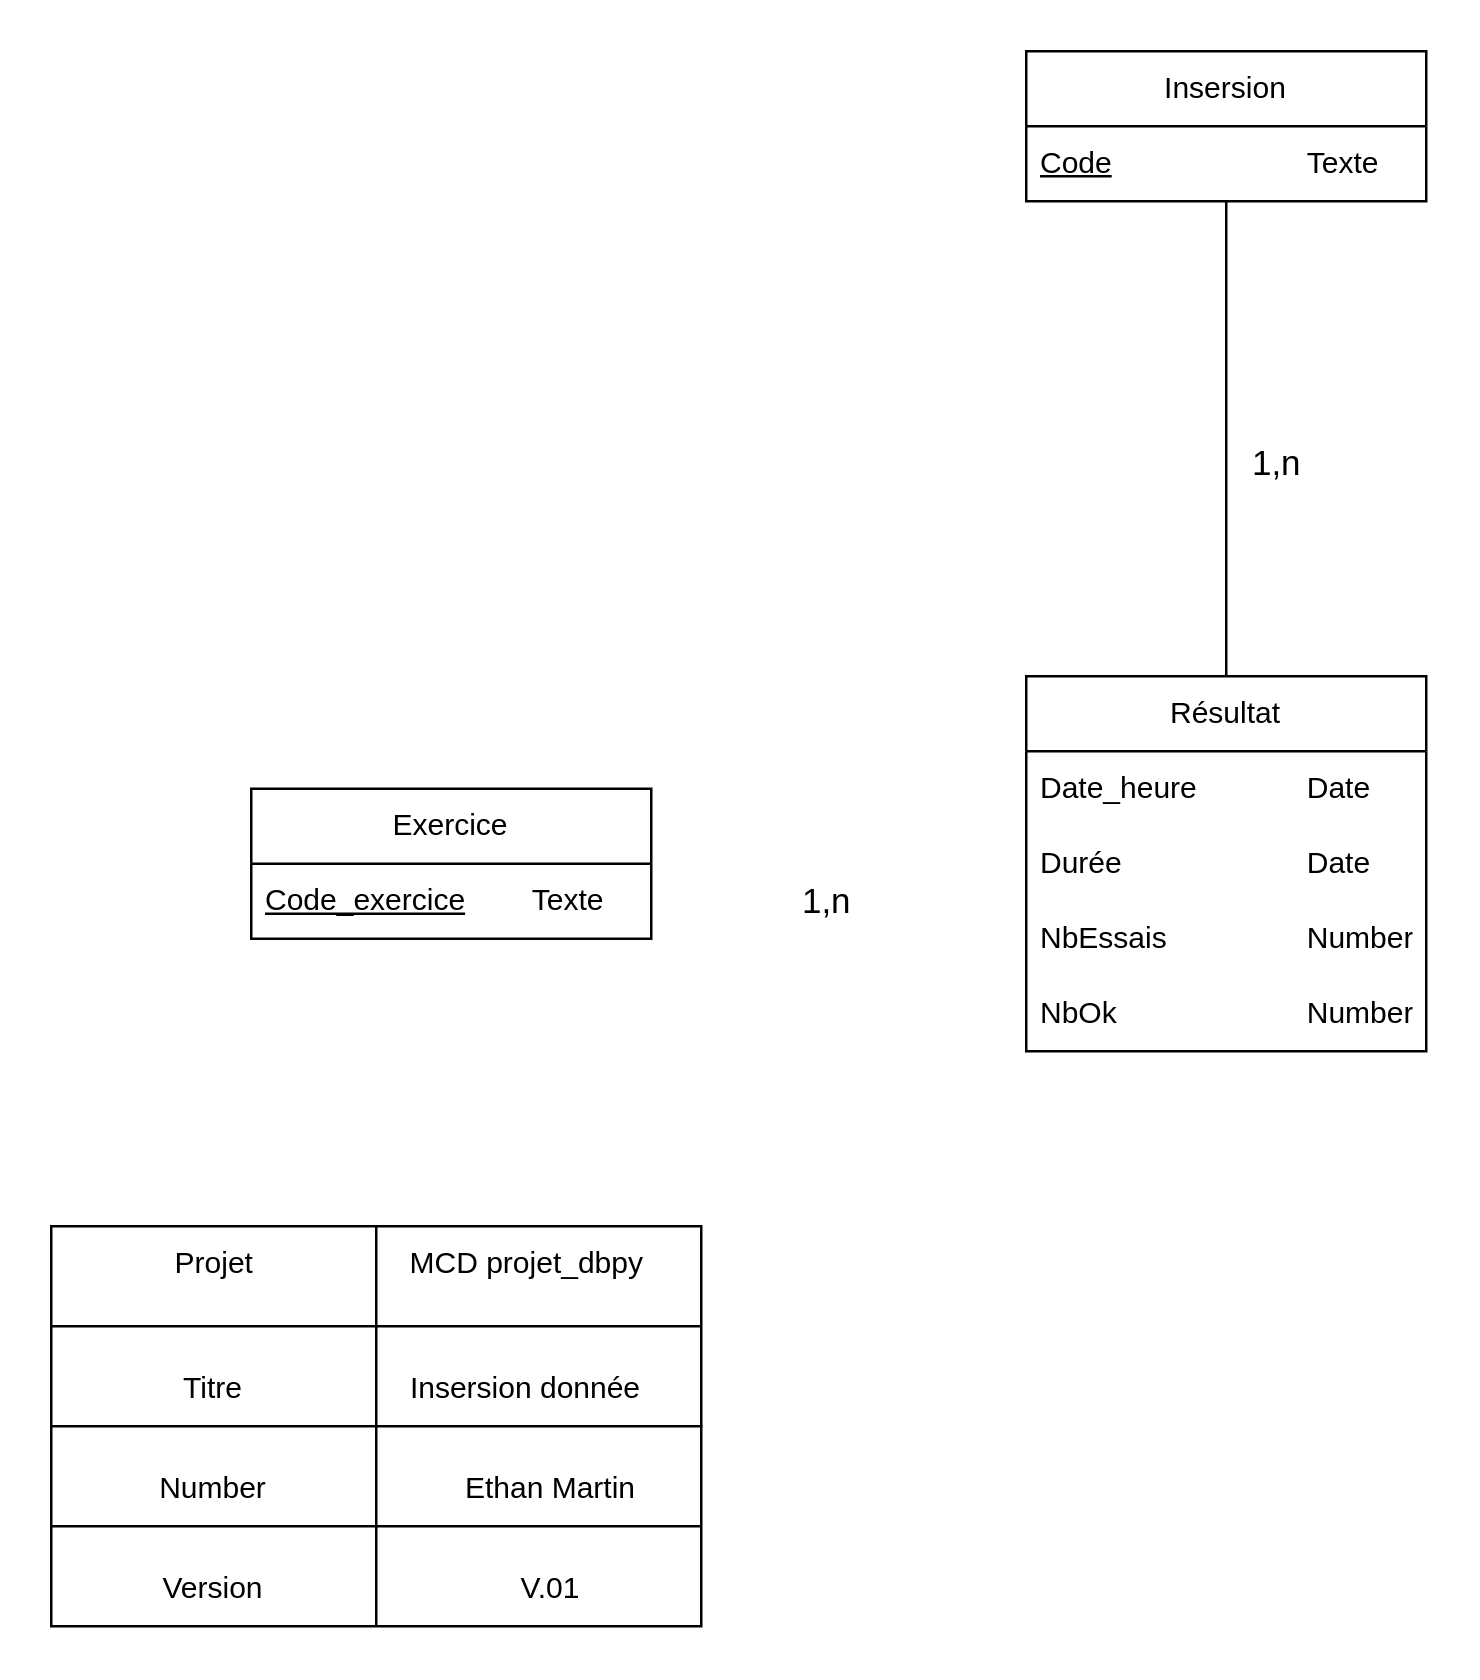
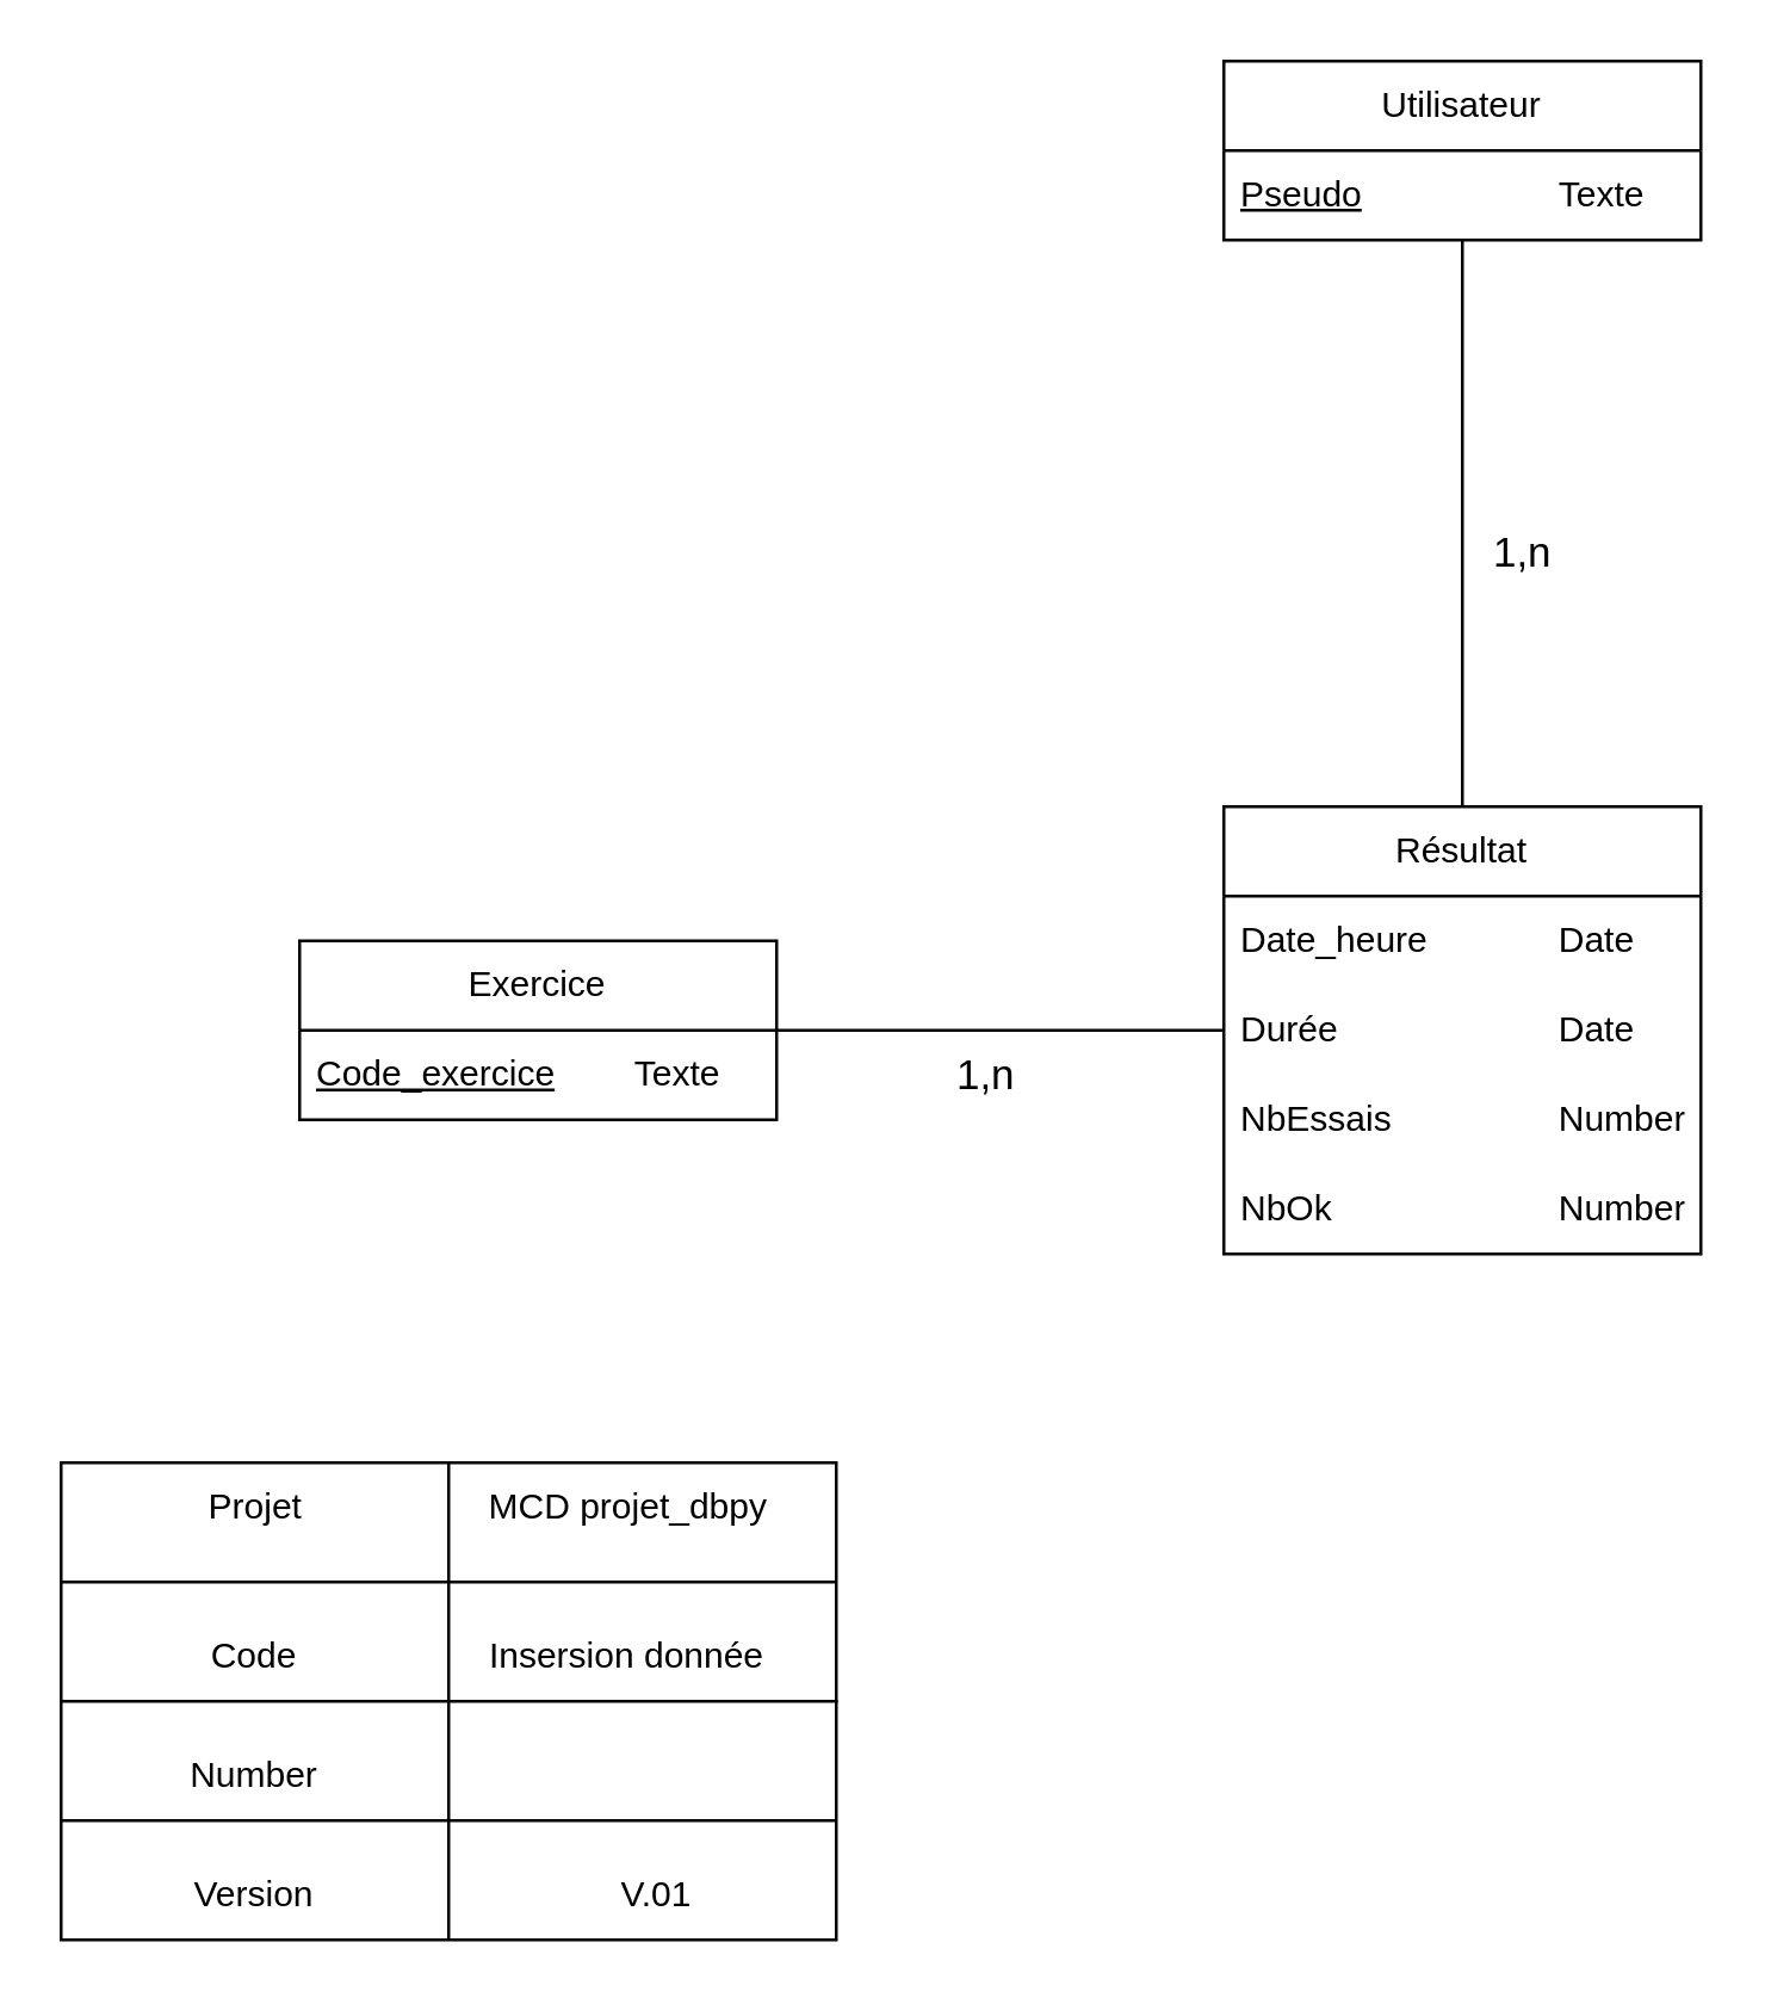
  <mxCell id="0" />
  <mxCell id="1" parent="0" />
  <mxCell id="2" style="edgeStyle=orthogonalEdgeStyle;rounded=0;orthogonalLoop=1;jettySize=auto;html=1;exitX=0.5;exitY=1;exitDx=0;exitDy=0;entryX=0.5;entryY=0;entryDx=0;entryDy=0;exitPerimeter=0;endArrow=none;endFill=0;" parent="1" source="4" target="8" edge="1"><mxGeometry relative="1" as="geometry" /></mxCell>
- <mxCell id="3" value="Insersion" style="swimlane;fontStyle=0;childLayout=stackLayout;horizontal=1;startSize=30;horizontalStack=0;resizeParent=1;resizeParentMax=0;resizeLast=0;collapsible=1;marginBottom=0;whiteSpace=wrap;html=1;" parent="1" vertex="1"><mxGeometry x="410" y="20" width="160" height="60" as="geometry"><mxRectangle x="40" y="50" width="90" height="30" as="alternateBounds" /></mxGeometry></mxCell>
- <mxCell id="4" value="&lt;u&gt;Code&lt;/u&gt;&lt;span style=&quot;text-decoration-line: underline; white-space: pre;&quot;&gt;&#09;&lt;/span&gt;&lt;span style=&quot;text-decoration-line: underline; white-space: pre;&quot;&gt;&#09;&lt;/span&gt;&lt;span style=&quot;text-decoration-line: underline; white-space: pre;&quot;&gt;&#09;&lt;/span&gt;Texte" style="text;strokeColor=none;fillColor=none;align=left;verticalAlign=middle;spacingLeft=4;spacingRight=4;overflow=hidden;points=[[0,0.5],[1,0.5]];portConstraint=eastwest;rotatable=0;whiteSpace=wrap;html=1;" parent="3" vertex="1"><mxGeometry y="30" width="160" height="30" as="geometry" /></mxCell>
+ <mxCell id="3" value="Utilisateur" style="swimlane;fontStyle=0;childLayout=stackLayout;horizontal=1;startSize=30;horizontalStack=0;resizeParent=1;resizeParentMax=0;resizeLast=0;collapsible=1;marginBottom=0;whiteSpace=wrap;html=1;" parent="1" vertex="1"><mxGeometry x="410" y="20" width="160" height="60" as="geometry"><mxRectangle x="40" y="50" width="90" height="30" as="alternateBounds" /></mxGeometry></mxCell>
+ <mxCell id="4" value="&lt;u&gt;Pseudo&lt;/u&gt;&lt;span style=&quot;text-decoration-line: underline; white-space: pre;&quot;&gt;&#09;&lt;/span&gt;&lt;span style=&quot;text-decoration-line: underline; white-space: pre;&quot;&gt;&#09;&lt;/span&gt;&lt;span style=&quot;text-decoration-line: underline; white-space: pre;&quot;&gt;&#09;&lt;/span&gt;Texte" style="text;strokeColor=none;fillColor=none;align=left;verticalAlign=middle;spacingLeft=4;spacingRight=4;overflow=hidden;points=[[0,0.5],[1,0.5]];portConstraint=eastwest;rotatable=0;whiteSpace=wrap;html=1;" parent="3" vertex="1"><mxGeometry y="30" width="160" height="30" as="geometry" /></mxCell>
+ <mxCell id="5" style="edgeStyle=orthogonalEdgeStyle;rounded=0;orthogonalLoop=1;jettySize=auto;html=1;exitX=1;exitY=0.5;exitDx=0;exitDy=0;entryX=0;entryY=0.5;entryDx=0;entryDy=0;endArrow=none;endFill=0;" parent="1" source="6" target="10" edge="1"><mxGeometry relative="1" as="geometry" /></mxCell>
  <mxCell id="6" value="Exercice" style="swimlane;fontStyle=0;childLayout=stackLayout;horizontal=1;startSize=30;horizontalStack=0;resizeParent=1;resizeParentMax=0;resizeLast=0;collapsible=1;marginBottom=0;whiteSpace=wrap;html=1;" parent="1" vertex="1"><mxGeometry x="100" y="315" width="160" height="60" as="geometry" /></mxCell>
  <mxCell id="7" value="&lt;u&gt;Code_exercice&lt;/u&gt;&lt;span style=&quot;text-decoration-line: underline; white-space: pre;&quot;&gt;&#09;&lt;/span&gt;Texte" style="text;strokeColor=none;fillColor=none;align=left;verticalAlign=middle;spacingLeft=4;spacingRight=4;overflow=hidden;points=[[0,0.5],[1,0.5]];portConstraint=eastwest;rotatable=0;whiteSpace=wrap;html=1;" parent="6" vertex="1"><mxGeometry y="30" width="160" height="30" as="geometry" /></mxCell>
  <mxCell id="8" value="Résultat" style="swimlane;fontStyle=0;childLayout=stackLayout;horizontal=1;startSize=30;horizontalStack=0;resizeParent=1;resizeParentMax=0;resizeLast=0;collapsible=1;marginBottom=0;whiteSpace=wrap;html=1;swimlaneLine=1;" parent="1" vertex="1"><mxGeometry x="410" y="270" width="160" height="150" as="geometry"><mxRectangle x="420" y="330" width="80" height="30" as="alternateBounds" /></mxGeometry></mxCell>
  <mxCell id="9" value="Date_heure&lt;span style=&quot;white-space: pre;&quot;&gt;&#09;&lt;/span&gt;&lt;span style=&quot;white-space: pre;&quot;&gt;&#09;&lt;/span&gt;Date" style="text;strokeColor=none;fillColor=none;align=left;verticalAlign=middle;spacingLeft=4;spacingRight=4;overflow=hidden;points=[[0,0.5],[1,0.5]];portConstraint=eastwest;rotatable=0;whiteSpace=wrap;html=1;" parent="8" vertex="1"><mxGeometry y="30" width="160" height="30" as="geometry" /></mxCell>
  <mxCell id="10" value="Durée&lt;span style=&quot;white-space: pre;&quot;&gt;&#09;&lt;/span&gt;&lt;span style=&quot;white-space: pre;&quot;&gt;&#09;&lt;/span&gt;&lt;span style=&quot;white-space: pre;&quot;&gt;&#09;&lt;/span&gt;Date" style="text;strokeColor=none;fillColor=none;align=left;verticalAlign=middle;spacingLeft=4;spacingRight=4;overflow=hidden;points=[[0,0.5],[1,0.5]];portConstraint=eastwest;rotatable=0;whiteSpace=wrap;html=1;" parent="8" vertex="1"><mxGeometry y="60" width="160" height="30" as="geometry" /></mxCell>
  <mxCell id="11" value="NbEssais&lt;span style=&quot;white-space: pre;&quot;&gt;&#09;&lt;/span&gt;&lt;span style=&quot;white-space: pre;&quot;&gt;&#09;&lt;/span&gt;&lt;span style=&quot;white-space: pre;&quot;&gt;&#09;&lt;/span&gt;Number" style="text;strokeColor=none;fillColor=none;align=left;verticalAlign=middle;spacingLeft=4;spacingRight=4;overflow=hidden;points=[[0,0.5],[1,0.5]];portConstraint=eastwest;rotatable=0;whiteSpace=wrap;html=1;" parent="8" vertex="1"><mxGeometry y="90" width="160" height="30" as="geometry" /></mxCell>
  <mxCell id="12" value="NbOk&lt;span style=&quot;white-space: pre;&quot;&gt;&#09;&lt;/span&gt;&lt;span style=&quot;white-space: pre;&quot;&gt;&#09;&lt;span style=&quot;white-space: pre;&quot;&gt;&#09;&lt;/span&gt;&lt;/span&gt;Number" style="text;strokeColor=none;fillColor=none;align=left;verticalAlign=middle;spacingLeft=4;spacingRight=4;overflow=hidden;points=[[0,0.5],[1,0.5]];portConstraint=eastwest;rotatable=0;whiteSpace=wrap;html=1;" parent="8" vertex="1"><mxGeometry y="120" width="160" height="30" as="geometry" /></mxCell>
  <mxCell id="13" value="&lt;font style=&quot;font-size: 14px;&quot;&gt;1,n&lt;/font&gt;" style="text;html=1;align=center;verticalAlign=middle;resizable=0;points=[];autosize=1;strokeColor=none;fillColor=none;" parent="1" vertex="1"><mxGeometry x="490" y="170" width="40" height="30" as="geometry" /></mxCell>
  <mxCell id="14" value="&lt;font style=&quot;font-size: 14px;&quot;&gt;1,n&lt;/font&gt;" style="text;html=1;align=center;verticalAlign=middle;resizable=0;points=[];autosize=1;strokeColor=none;fillColor=none;" parent="1" vertex="1"><mxGeometry x="310" y="345" width="40" height="30" as="geometry" /></mxCell>
  <mxCell id="15" value="" style="shape=internalStorage;whiteSpace=wrap;html=1;backgroundOutline=1;dx=130;dy=40;" vertex="1" parent="1"><mxGeometry x="20" y="490" width="260" height="80" as="geometry" /></mxCell>
  <mxCell id="16" value="Projet" style="text;html=1;align=center;verticalAlign=middle;resizable=0;points=[];autosize=1;strokeColor=none;fillColor=none;" vertex="1" parent="1"><mxGeometry x="60" y="490" width="50" height="30" as="geometry" /></mxCell>
  <mxCell id="17" value="MCD projet_dbpy" style="text;html=1;align=center;verticalAlign=middle;resizable=0;points=[];autosize=1;strokeColor=none;fillColor=none;" vertex="1" parent="1"><mxGeometry x="150" y="490" width="120" height="30" as="geometry" /></mxCell>
  <mxCell id="18" value="" style="shape=internalStorage;whiteSpace=wrap;html=1;backgroundOutline=1;dx=130;dy=40;" vertex="1" parent="1"><mxGeometry x="20" y="570" width="260" height="80" as="geometry" /></mxCell>
  <mxCell id="19" value="Number" style="text;html=1;strokeColor=none;fillColor=none;align=center;verticalAlign=middle;whiteSpace=wrap;rounded=0;" vertex="1" parent="1"><mxGeometry x="55" y="580" width="60" height="30" as="geometry" /></mxCell>
  <mxCell id="20" value="Version" style="text;html=1;strokeColor=none;fillColor=none;align=center;verticalAlign=middle;whiteSpace=wrap;rounded=0;" vertex="1" parent="1"><mxGeometry x="55" y="620" width="60" height="30" as="geometry" /></mxCell>
  <mxCell id="21" value="V.01" style="text;html=1;strokeColor=none;fillColor=none;align=center;verticalAlign=middle;whiteSpace=wrap;rounded=0;" vertex="1" parent="1"><mxGeometry x="190" y="620" width="60" height="30" as="geometry" /></mxCell>
- <mxCell id="22" value="Ethan Martin" style="text;html=1;strokeColor=none;fillColor=none;align=center;verticalAlign=middle;whiteSpace=wrap;rounded=0;" vertex="1" parent="1"><mxGeometry x="175" y="580" width="90" height="30" as="geometry" /></mxCell>
- <mxCell id="23" value="Titre" style="text;html=1;strokeColor=none;fillColor=none;align=center;verticalAlign=middle;whiteSpace=wrap;rounded=0;" vertex="1" parent="1"><mxGeometry x="55" y="540" width="60" height="30" as="geometry" /></mxCell>
+ <mxCell id="23" value="Code" style="text;html=1;strokeColor=none;fillColor=none;align=center;verticalAlign=middle;whiteSpace=wrap;rounded=0;" vertex="1" parent="1"><mxGeometry x="55" y="540" width="60" height="30" as="geometry" /></mxCell>
  <mxCell id="24" value="Insersion donnée" style="text;html=1;strokeColor=none;fillColor=none;align=center;verticalAlign=middle;whiteSpace=wrap;rounded=0;" vertex="1" parent="1"><mxGeometry x="150" y="540" width="120" height="30" as="geometry" /></mxCell>
